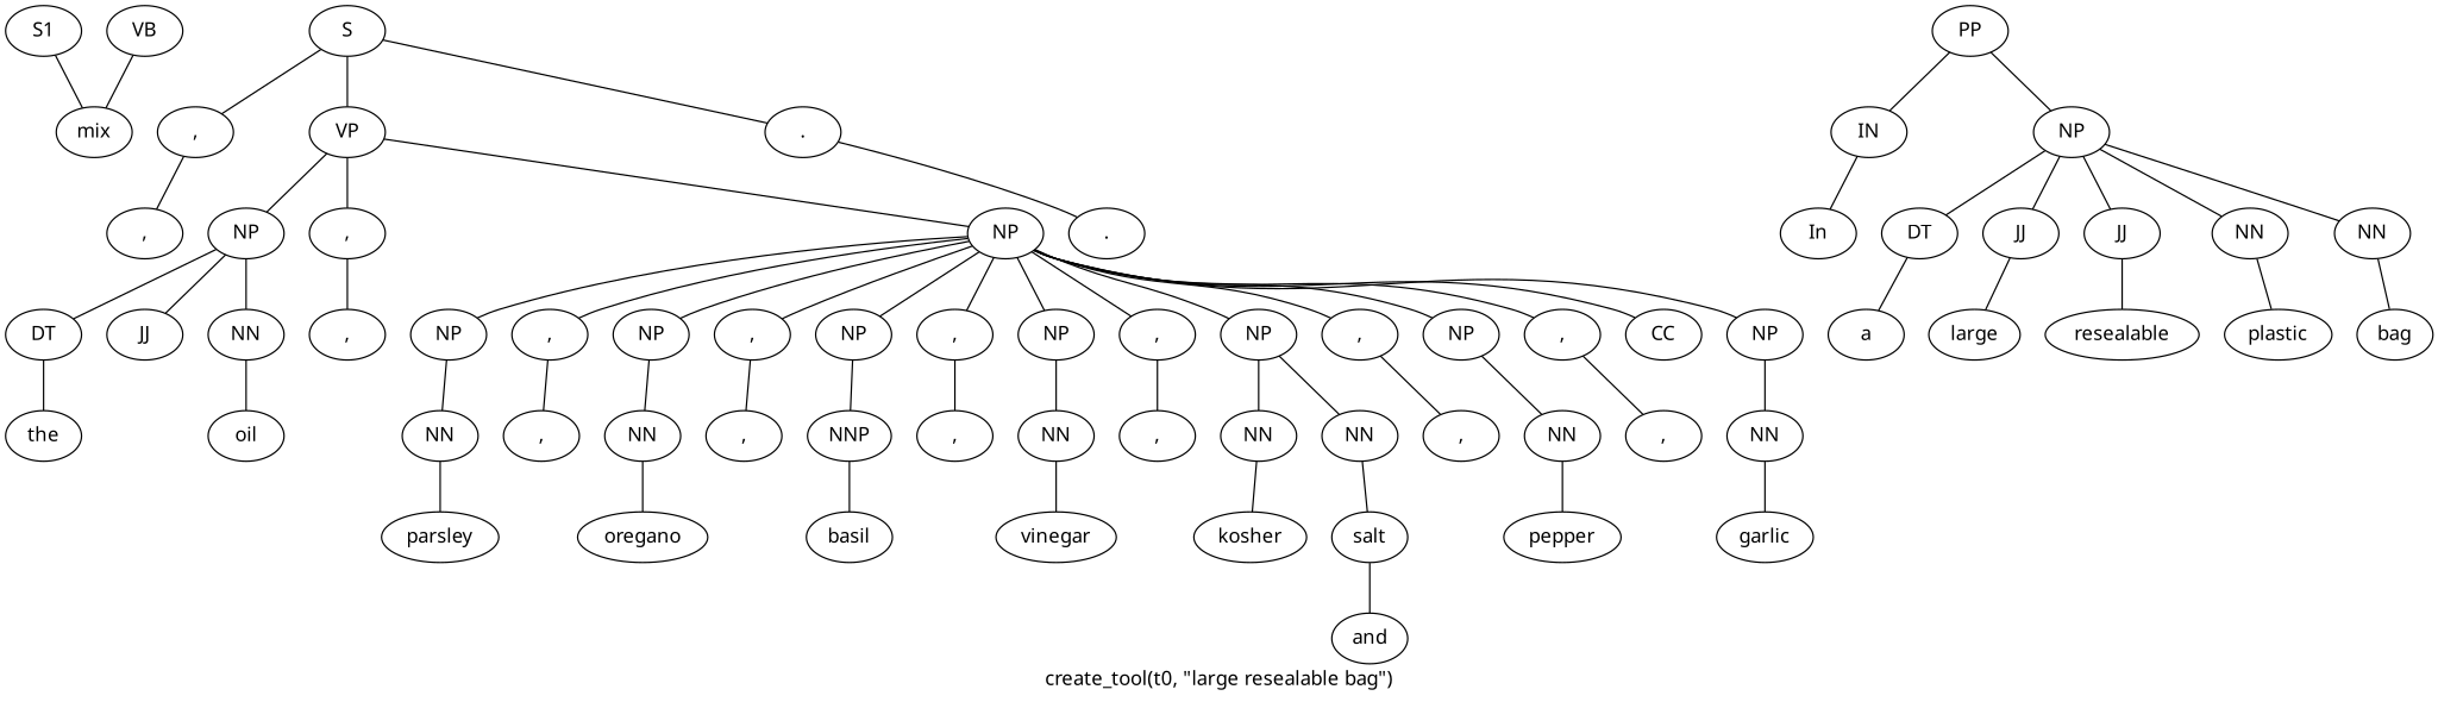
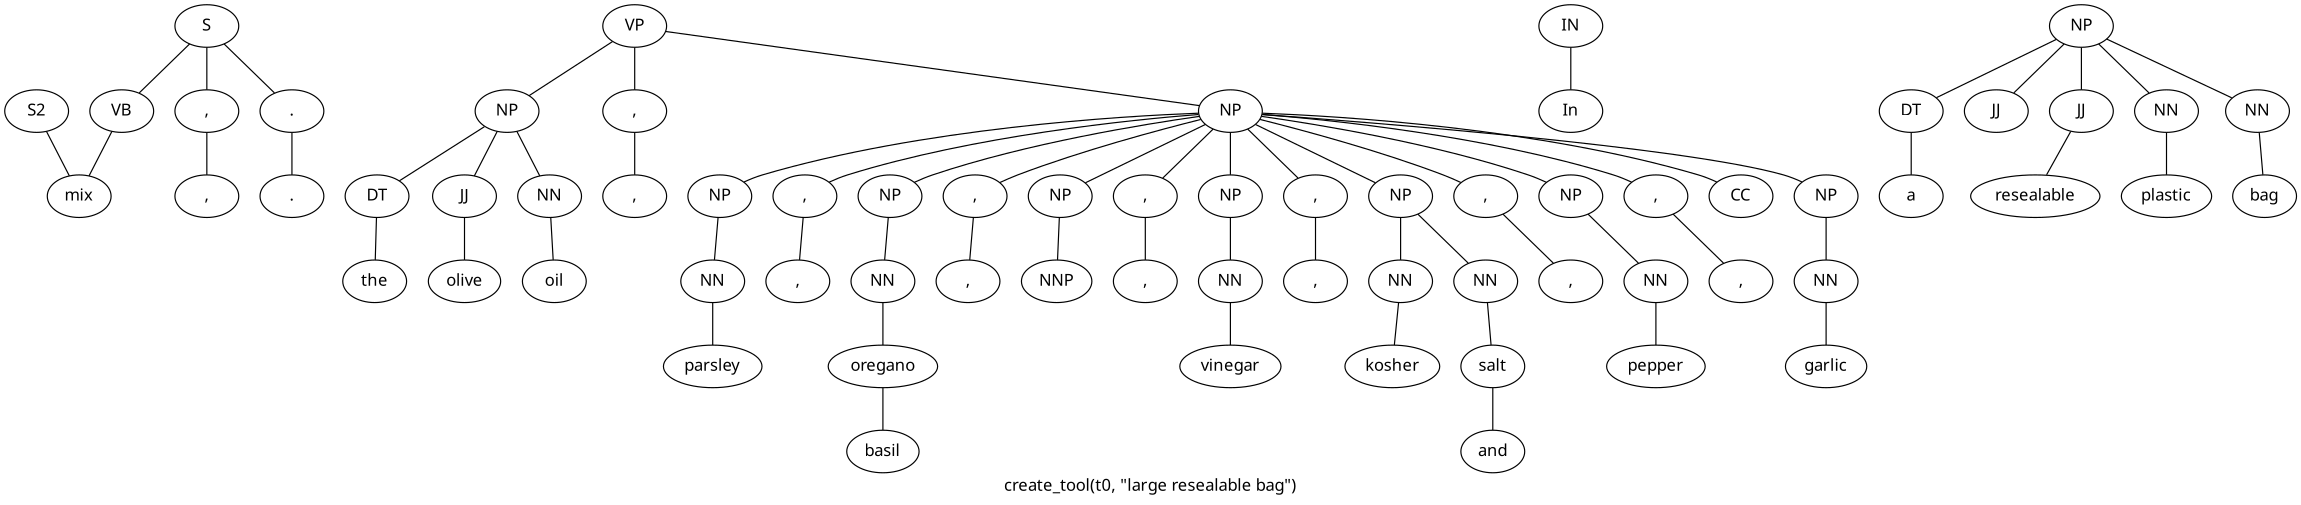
  graph {
    fontname="Noto Sans"
    label="create_tool(t0, \"large resealable bag\")"
    node [fontname="Noto Sans"]
    edge [fontname="Noto Sans"]
-   n1 [label=S1]
+   n1 [label=S2]
    n2 [label=mix]
    n3 [label=S]
    n4 [label=","]
    n5 [label=VP]
    n6 [label="."]
-   n7 [label=PP]
    n8 [label=IN]
    n9 [label=NP]
    n10 [label=","]
    n11 [label=NP]
    n12 [label=","]
    n13 [label=NP]
    n14 [label="."]
    n15 [label=In]
    n16 [label=DT]
    n17 [label=JJ]
    n18 [label=JJ]
    n19 [label=NN]
    n20 [label=NN]
    n21 [label=a]
-   n22 [label=large]
    n23 [label=resealable]
    n24 [label=plastic]
    n25 [label=bag]
    n26 [label=VB]
    n27 [label=DT]
    n28 [label=JJ]
    n29 [label=NN]
    n30 [label=","]
    n31 [label=NP]
    n32 [label=","]
    n33 [label=NP]
    n34 [label=","]
    n35 [label=NP]
    n36 [label=","]
    n37 [label=NP]
    n38 [label=","]
    n39 [label=NP]
    n40 [label=","]
    n41 [label=NP]
    n42 [label=","]
    n43 [label=CC]
    n44 [label=NP]
    n45 [label=the]
+   n46 [label=olive]
    n47 [label=oil]
    n48 [label=NN]
    n49 [label=","]
    n50 [label=NN]
    n51 [label=","]
    n52 [label=NNP]
    n53 [label=","]
    n54 [label=NN]
    n55 [label=","]
    n56 [label=NN]
    n57 [label=NN]
    n58 [label=","]
    n59 [label=NN]
    n60 [label=","]
    n61 [label=NN]
    n62 [label=parsley]
    n63 [label=oregano]
    n64 [label=basil]
    n65 [label=vinegar]
    n66 [label=kosher]
    n67 [label=salt]
    n68 [label=and]
    n69 [label=pepper]
    n70 [label=garlic]
    n1 -- n2
    n3 -- n4
-   n3 -- n5
+   n3 -- n26
    n3 -- n6
    n4 -- n10
    n5 -- n11
    n5 -- n12
    n5 -- n13
    n6 -- n14
-   n7 -- n8
-   n7 -- n9
    n8 -- n15
    n9 -- n16
    n9 -- n17
    n9 -- n18
    n9 -- n19
    n9 -- n20
    n11 -- n27
    n11 -- n28
    n11 -- n29
    n12 -- n30
    n13 -- n31
    n13 -- n32
    n13 -- n33
    n13 -- n34
    n13 -- n35
    n13 -- n36
    n13 -- n37
    n13 -- n38
    n13 -- n39
    n13 -- n40
    n13 -- n41
    n13 -- n42
    n13 -- n43
    n13 -- n44
    n16 -- n21
-   n17 -- n22
    n18 -- n23
    n19 -- n24
    n20 -- n25
    n26 -- n2
    n27 -- n45
+   n28 -- n46
    n29 -- n47
    n31 -- n48
    n32 -- n49
    n33 -- n50
    n34 -- n51
    n35 -- n52
    n36 -- n53
    n37 -- n54
    n38 -- n55
    n39 -- n56
    n39 -- n57
    n40 -- n58
    n41 -- n59
    n42 -- n60
    n44 -- n61
    n48 -- n62
    n50 -- n63
-   n52 -- n64
+   n63 -- n64
    n54 -- n65
    n56 -- n66
    n57 -- n67
    n59 -- n69
    n61 -- n70
    n67 -- n68
  }
